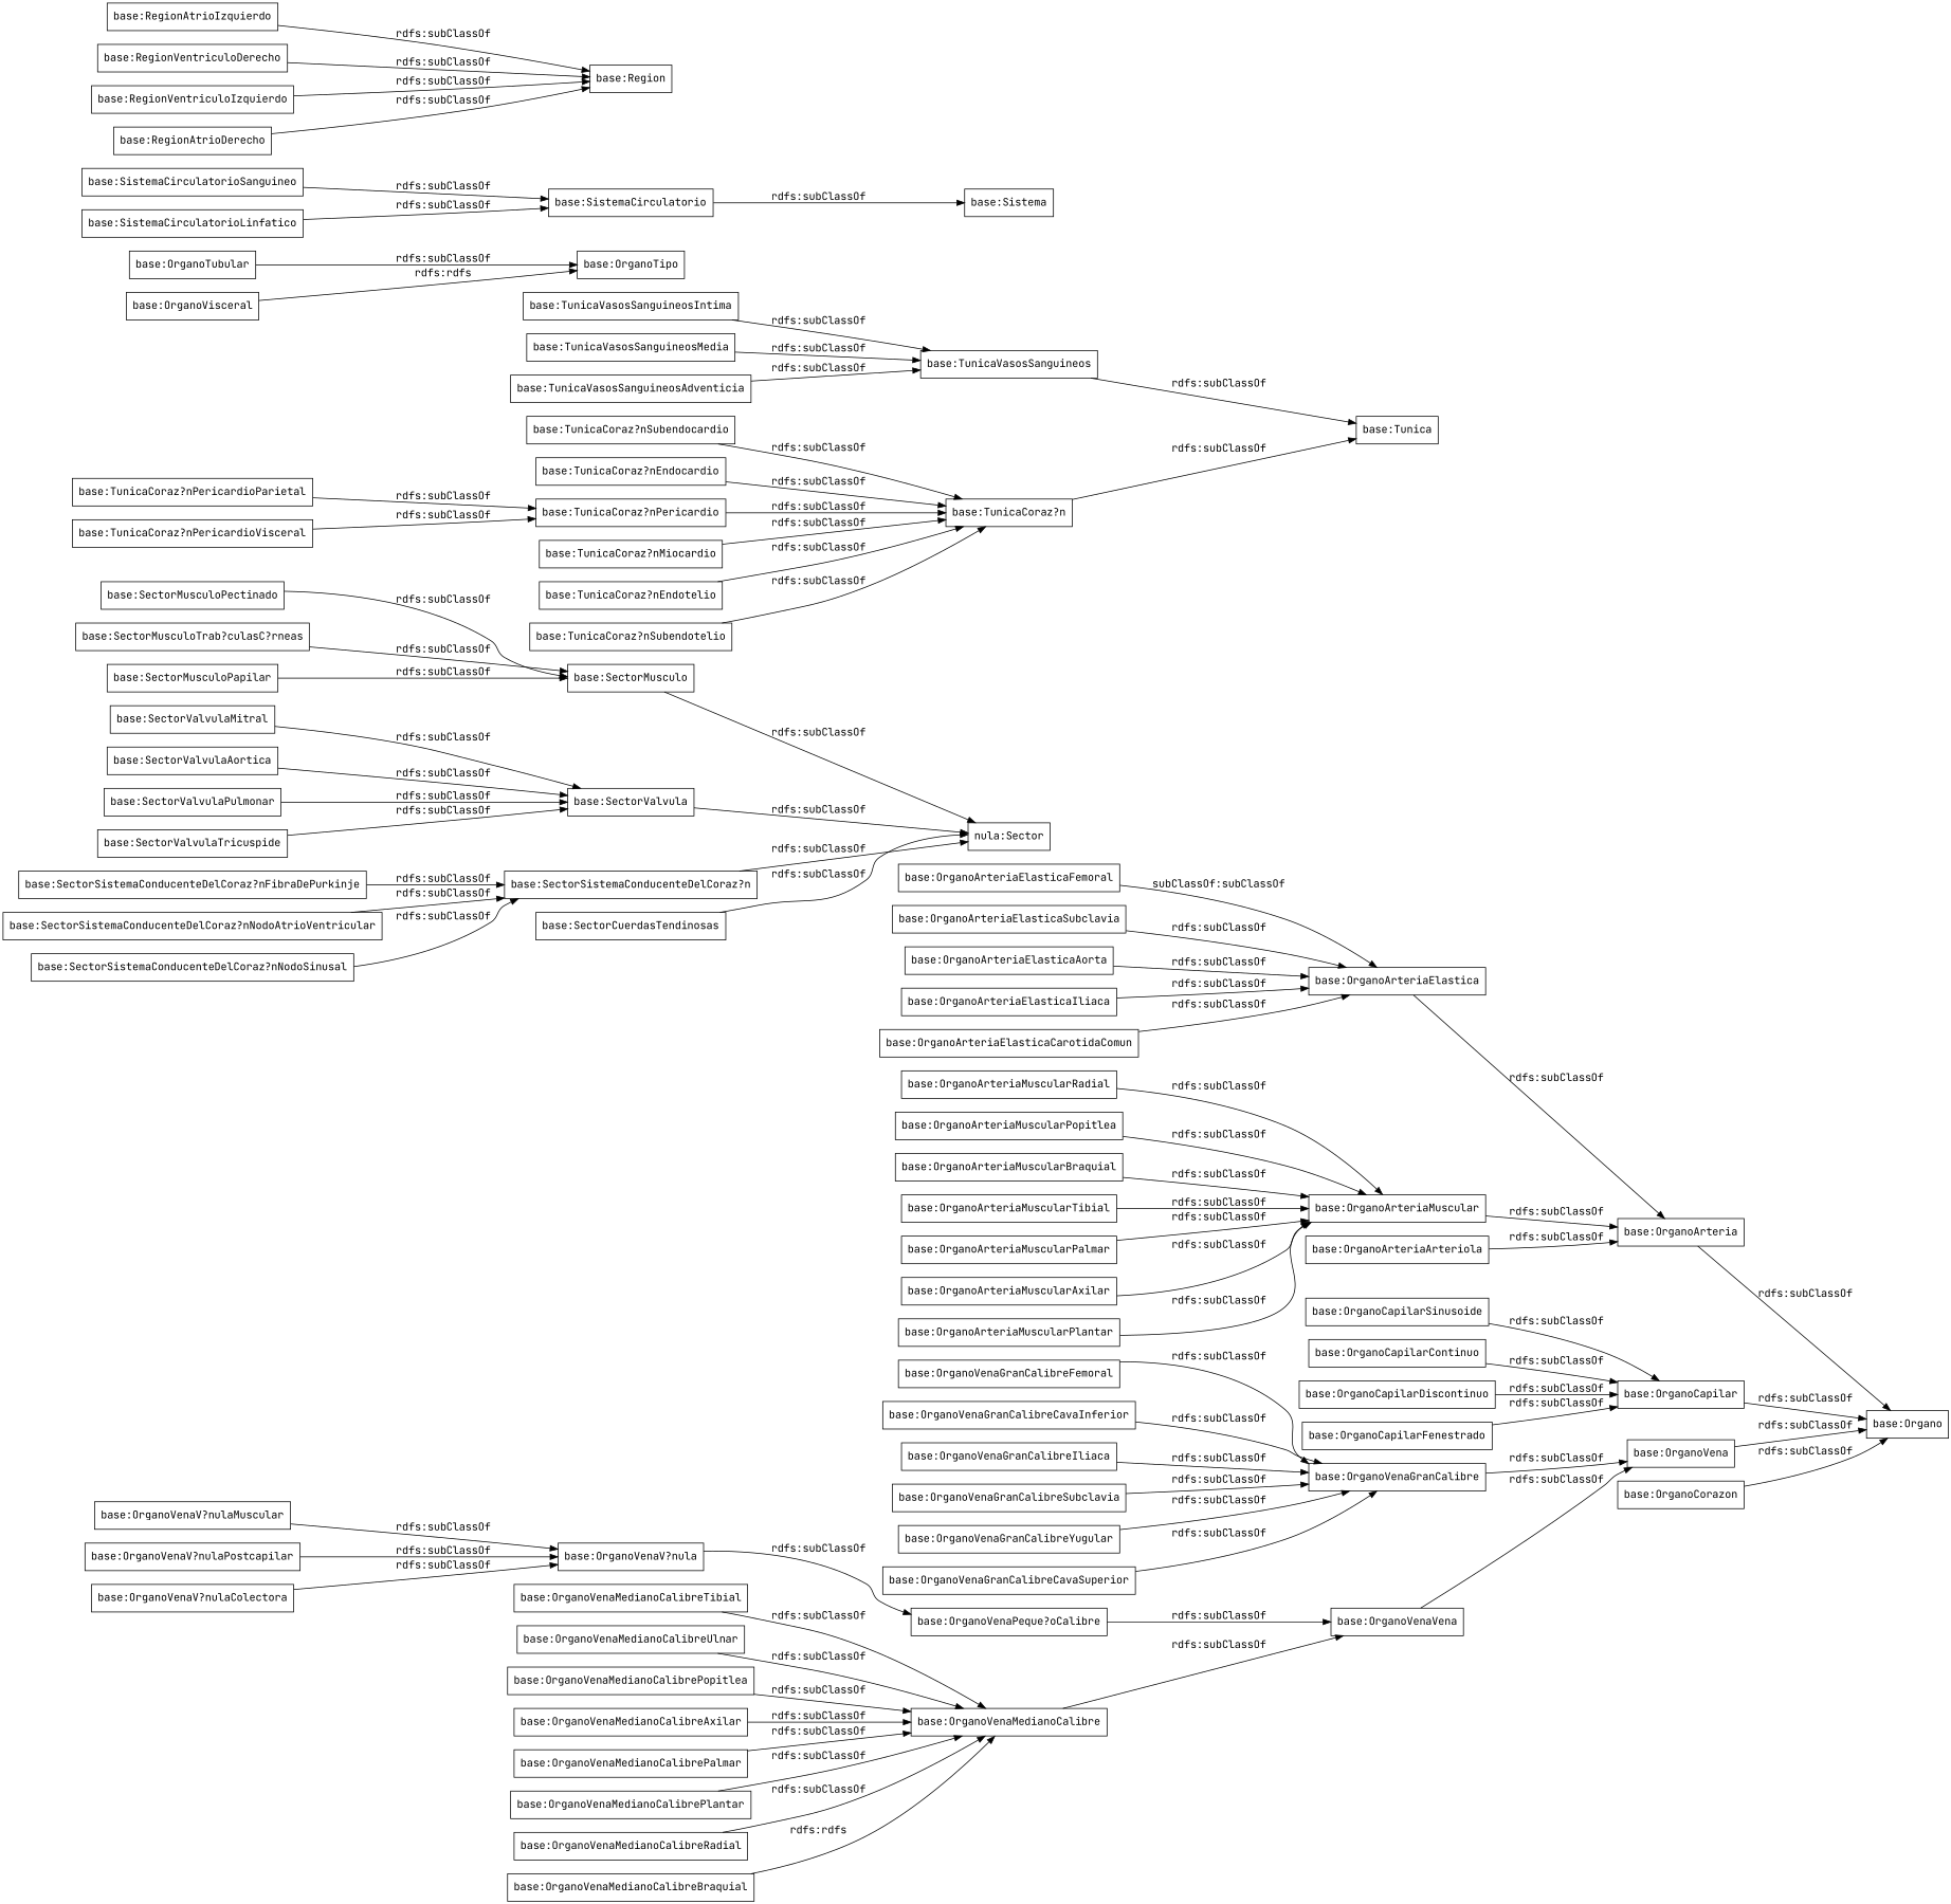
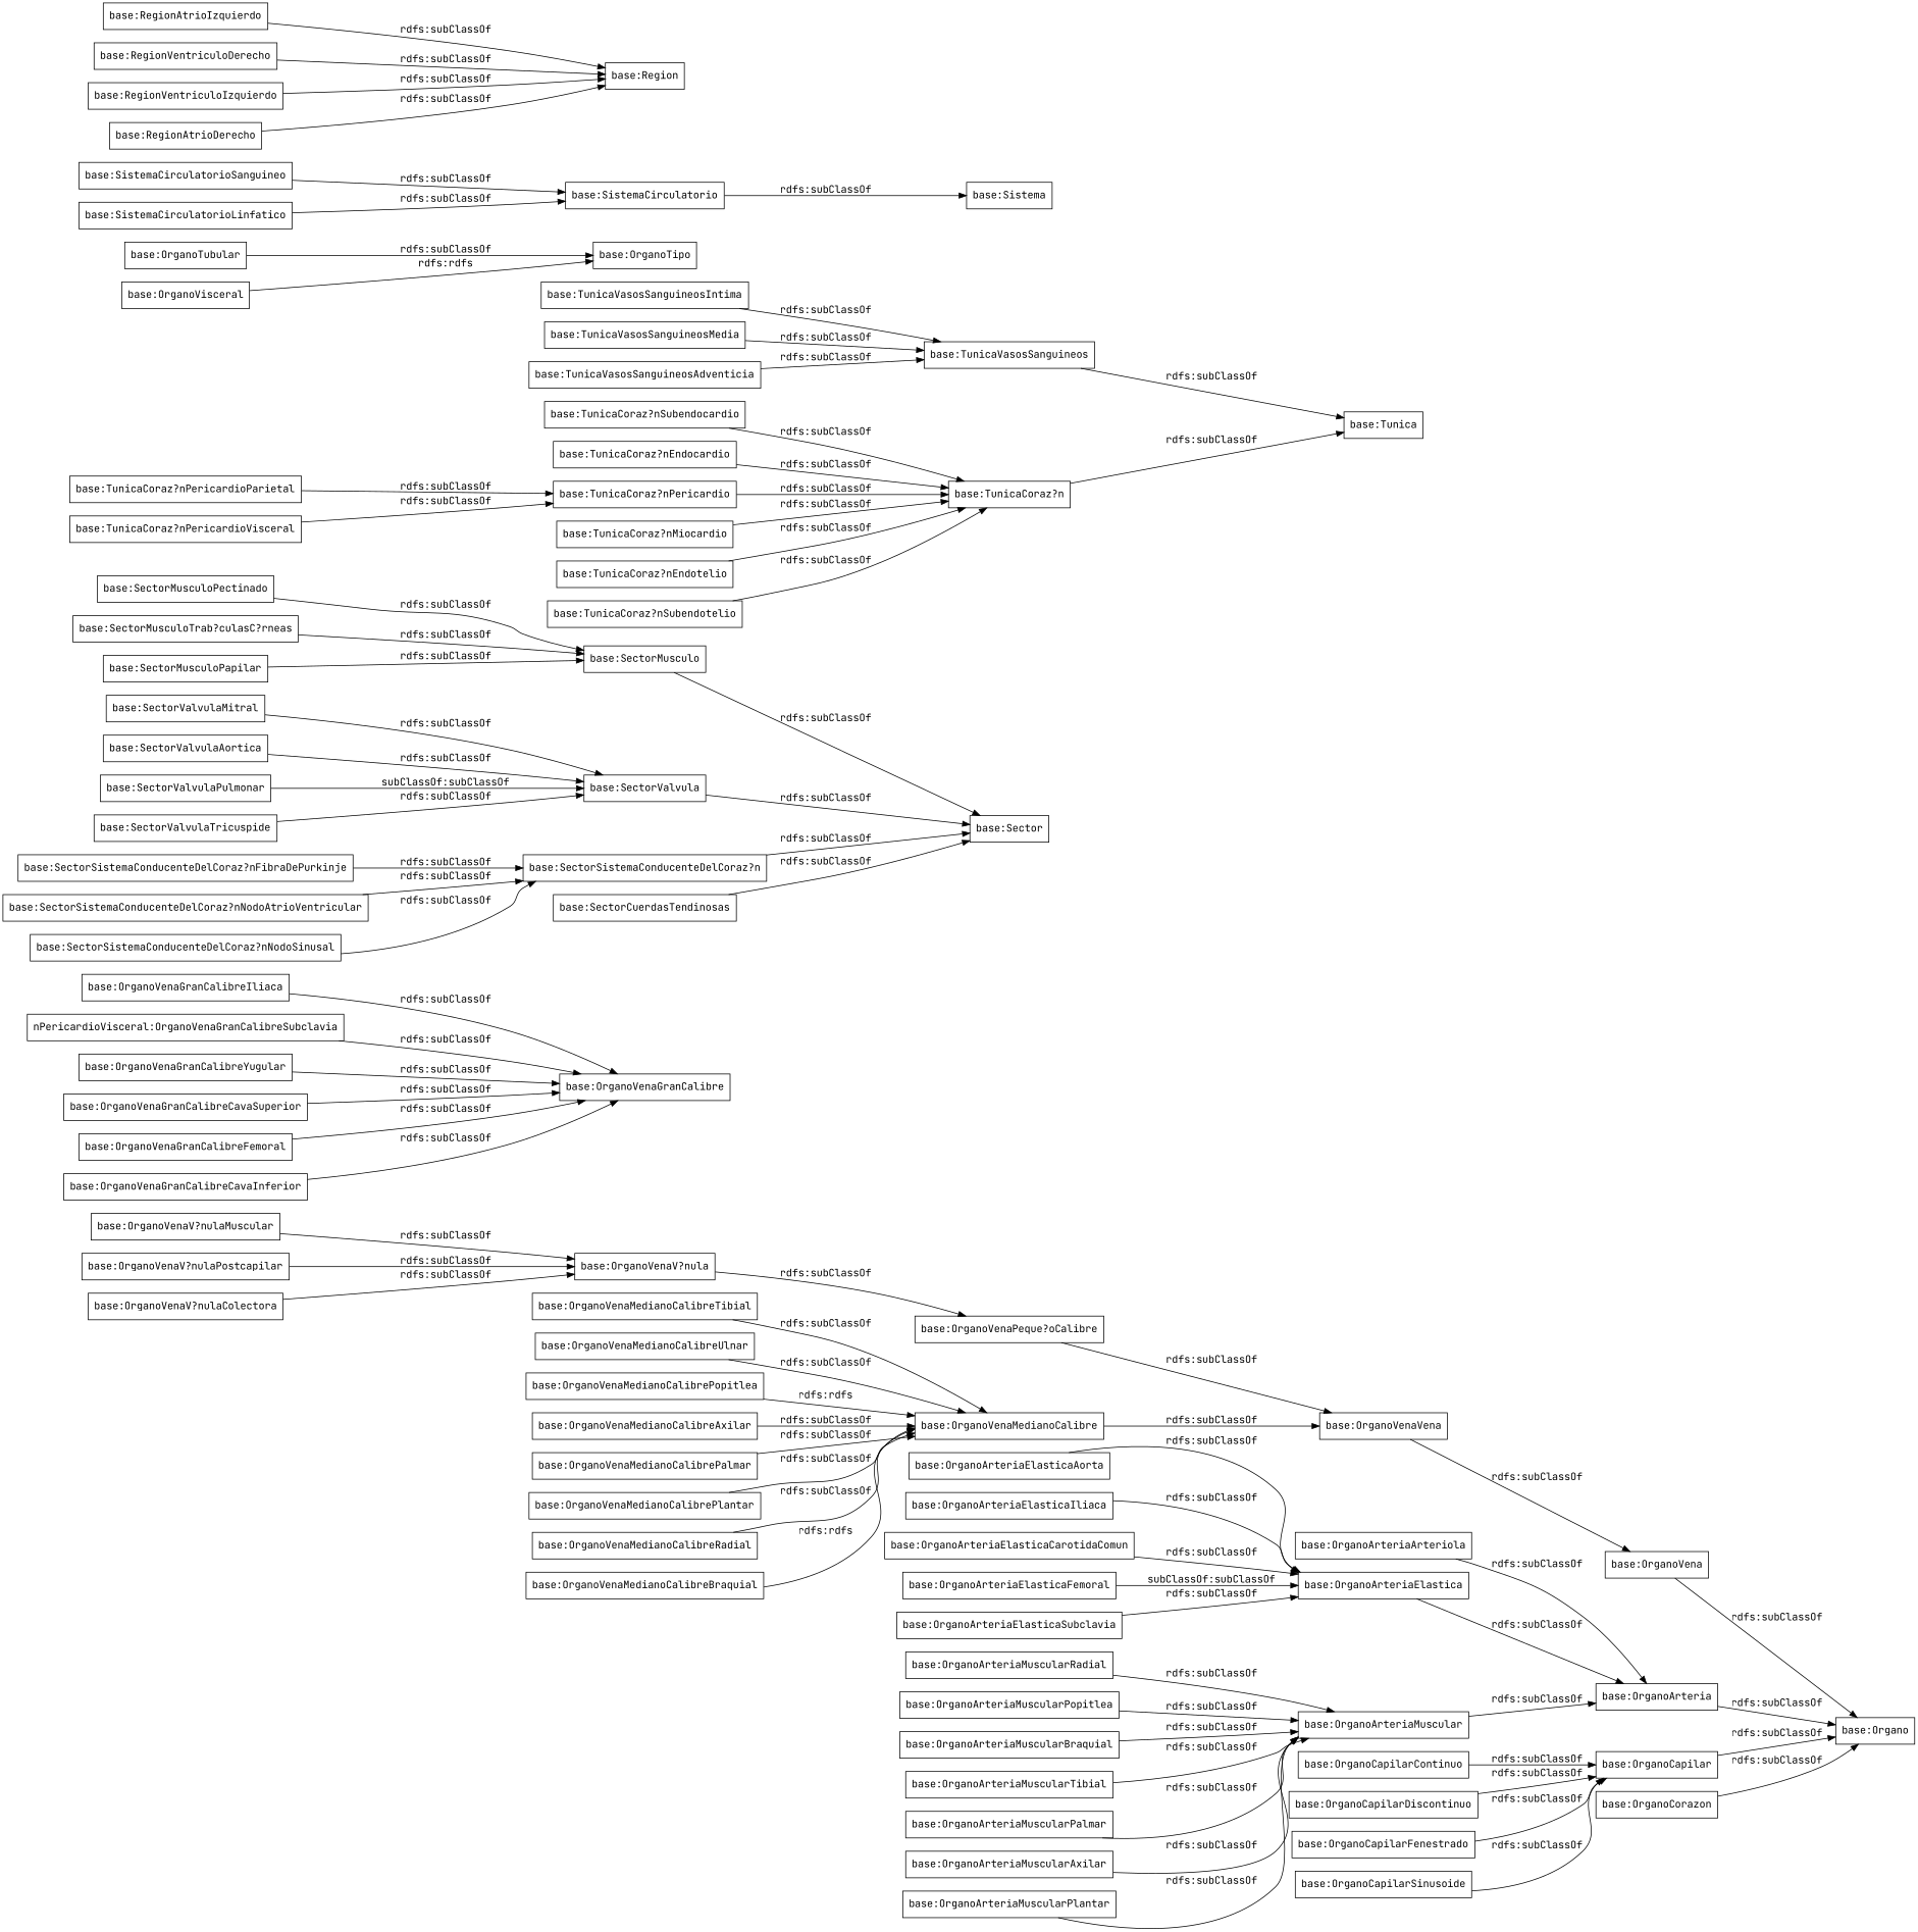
  digraph {
    fontname="JetBrains Mono"
    rankdir=LR
    node [color=black fontname="JetBrains Mono" shape=rectangle]
    edge [fontname="JetBrains Mono"]
    "base:OrganoVenaMedianoCalibreTibial"
    "base:OrganoVenaMedianoCalibre"
    "base:OrganoVenaVena"
    "base:OrganoVenaGranCalibreIliaca"
    "base:OrganoVenaGranCalibre"
    "base:OrganoVena"
    "base:SectorSistemaConducenteDelCoraz?nFibraDePurkinje"
    "base:SectorSistemaConducenteDelCoraz?n"
-   "base:Sector" [label="nula:Sector"]
+   "base:Sector"
    "base:OrganoVenaV?nula"
    "base:OrganoVenaPeque?oCalibre"
    "base:TunicaCoraz?nSubendocardio"
    "base:TunicaCoraz?n"
    "base:Tunica"
    "base:OrganoArteriaElasticaFemoral"
    "base:OrganoArteriaElastica"
    "base:OrganoArteria"
    "base:SectorMusculo"
    "base:TunicaCoraz?nEndotelio"
    "base:TunicaCoraz?nSubendotelio"
    "base:OrganoTubular"
    "base:OrganoTipo"
    "base:OrganoVenaMedianoCalibrePopitlea"
    "base:OrganoArteriaElasticaSubclavia"
    "base:TunicaCoraz?nEndocardio"
    "base:SistemaCirculatorioSanguineo"
    "base:SistemaCirculatorio"
    "base:Sistema"
    "base:OrganoArteriaElasticaAorta"
    "base:TunicaVasosSanguineosIntima"
    "base:TunicaVasosSanguineos"
    "base:SectorValvula"
    "base:OrganoArteriaArteriola"
    "base:Organo"
    "base:OrganoArteriaMuscularPlantar"
    "base:OrganoArteriaMuscular"
    "base:OrganoVenaMedianoCalibreAxilar"
    "base:OrganoVenaMedianoCalibrePalmar"
-   "base:OrganoVenaGranCalibreSubclavia"
+   "base:OrganoVenaGranCalibreSubclavia" [label="nPericardioVisceral:OrganoVenaGranCalibreSubclavia"]
    "base:OrganoArteriaMuscularRadial"
    "base:SectorValvulaPulmonar"
    "base:SectorSistemaConducenteDelCoraz?nNodoSinusal"
    "base:OrganoVenaV?nulaMuscular"
    "base:OrganoArteriaMuscularPopitlea"
    "base:OrganoCapilarContinuo"
    "base:OrganoCapilar"
    "base:SectorValvulaTricuspide"
    "base:OrganoVenaGranCalibreYugular"
    "base:OrganoVenaMedianoCalibrePlantar"
    "base:TunicaCoraz?nPericardioParietal"
    "base:TunicaCoraz?nPericardio"
    "base:OrganoArteriaMuscularBraquial"
    "base:OrganoVenaGranCalibreCavaSuperior"
    "base:OrganoVenaMedianoCalibreRadial"
    "base:OrganoCorazon"
    "base:TunicaCoraz?nMiocardio"
    "base:OrganoVenaV?nulaPostcapilar"
    "base:SectorMusculoTrab?culasC?rneas"
    "base:OrganoVenaV?nulaColectora"
    "base:TunicaVasosSanguineosMedia"
    "base:OrganoArteriaMuscularTibial"
    "base:OrganoVenaGranCalibreFemoral"
    "base:OrganoCapilarDiscontinuo"
    "base:OrganoVenaGranCalibreCavaInferior"
    "base:OrganoArteriaElasticaIliaca"
    "base:SectorSistemaConducenteDelCoraz?nNodoAtrioVentricular"
    "base:OrganoArteriaMuscularPalmar"
    "base:RegionAtrioIzquierdo"
    "base:Region"
    "base:OrganoCapilarFenestrado"
    "base:RegionVentriculoDerecho"
    "base:SectorCuerdasTendinosas"
    "base:OrganoArteriaMuscularAxilar"
    "base:TunicaCoraz?nPericardioVisceral"
    "base:SectorMusculoPapilar"
    "base:SectorMusculoPectinado"
    "base:TunicaVasosSanguineosAdventicia"
    "base:OrganoVenaMedianoCalibreBraquial"
    "base:RegionVentriculoIzquierdo"
    "base:SistemaCirculatorioLinfatico"
    "base:OrganoVisceral"
    "base:OrganoVenaMedianoCalibreUlnar"
    "base:OrganoArteriaElasticaCarotidaComun"
    "base:OrganoCapilarSinusoide"
    "base:SectorValvulaMitral"
    "base:RegionAtrioDerecho"
    "base:SectorValvulaAortica"
    "base:OrganoVenaMedianoCalibreTibial" -> "base:OrganoVenaMedianoCalibre" [label="rdfs:subClassOf"]
    "base:OrganoVenaMedianoCalibre" -> "base:OrganoVenaVena" [label="rdfs:subClassOf"]
    "base:OrganoVenaVena" -> "base:OrganoVena" [label="rdfs:subClassOf"]
    "base:OrganoVenaGranCalibreIliaca" -> "base:OrganoVenaGranCalibre" [label="rdfs:subClassOf"]
-   "base:OrganoVenaGranCalibre" -> "base:OrganoVena" [label="rdfs:subClassOf"]
    "base:OrganoVena" -> "base:Organo" [label="rdfs:subClassOf"]
    "base:SectorSistemaConducenteDelCoraz?nFibraDePurkinje" -> "base:SectorSistemaConducenteDelCoraz?n" [label="rdfs:subClassOf"]
    "base:SectorSistemaConducenteDelCoraz?n" -> "base:Sector" [label="rdfs:subClassOf"]
    "base:OrganoVenaV?nula" -> "base:OrganoVenaPeque?oCalibre" [label="rdfs:subClassOf"]
    "base:OrganoVenaPeque?oCalibre" -> "base:OrganoVenaVena" [label="rdfs:subClassOf"]
    "base:TunicaCoraz?nSubendocardio" -> "base:TunicaCoraz?n" [label="rdfs:subClassOf"]
    "base:TunicaCoraz?n" -> "base:Tunica" [label="rdfs:subClassOf"]
    "base:OrganoArteriaElasticaFemoral" -> "base:OrganoArteriaElastica" [label="subClassOf:subClassOf"]
    "base:OrganoArteriaElastica" -> "base:OrganoArteria" [label="rdfs:subClassOf"]
    "base:OrganoArteria" -> "base:Organo" [label="rdfs:subClassOf"]
    "base:SectorMusculo" -> "base:Sector" [label="rdfs:subClassOf"]
    "base:TunicaCoraz?nEndotelio" -> "base:TunicaCoraz?n" [label="rdfs:subClassOf"]
    "base:TunicaCoraz?nSubendotelio" -> "base:TunicaCoraz?n" [label="rdfs:subClassOf"]
    "base:OrganoTubular" -> "base:OrganoTipo" [label="rdfs:subClassOf"]
-   "base:OrganoVenaMedianoCalibrePopitlea" -> "base:OrganoVenaMedianoCalibre" [label="rdfs:subClassOf"]
+   "base:OrganoVenaMedianoCalibrePopitlea" -> "base:OrganoVenaMedianoCalibre" [label="rdfs:rdfs"]
    "base:OrganoArteriaElasticaSubclavia" -> "base:OrganoArteriaElastica" [label="rdfs:subClassOf"]
    "base:TunicaCoraz?nEndocardio" -> "base:TunicaCoraz?n" [label="rdfs:subClassOf"]
    "base:SistemaCirculatorioSanguineo" -> "base:SistemaCirculatorio" [label="rdfs:subClassOf"]
    "base:SistemaCirculatorio" -> "base:Sistema" [label="rdfs:subClassOf"]
    "base:OrganoArteriaElasticaAorta" -> "base:OrganoArteriaElastica" [label="rdfs:subClassOf"]
    "base:TunicaVasosSanguineosIntima" -> "base:TunicaVasosSanguineos" [label="rdfs:subClassOf"]
    "base:TunicaVasosSanguineos" -> "base:Tunica" [label="rdfs:subClassOf"]
    "base:SectorValvula" -> "base:Sector" [label="rdfs:subClassOf"]
    "base:OrganoArteriaArteriola" -> "base:OrganoArteria" [label="rdfs:subClassOf"]
    "base:OrganoArteriaMuscularPlantar" -> "base:OrganoArteriaMuscular" [label="rdfs:subClassOf"]
    "base:OrganoArteriaMuscular" -> "base:OrganoArteria" [label="rdfs:subClassOf"]
    "base:OrganoVenaMedianoCalibreAxilar" -> "base:OrganoVenaMedianoCalibre" [label="rdfs:subClassOf"]
    "base:OrganoVenaMedianoCalibrePalmar" -> "base:OrganoVenaMedianoCalibre" [label="rdfs:subClassOf"]
    "base:OrganoVenaGranCalibreSubclavia" -> "base:OrganoVenaGranCalibre" [label="rdfs:subClassOf"]
    "base:OrganoArteriaMuscularRadial" -> "base:OrganoArteriaMuscular" [label="rdfs:subClassOf"]
-   "base:SectorValvulaPulmonar" -> "base:SectorValvula" [label="rdfs:subClassOf"]
+   "base:SectorValvulaPulmonar" -> "base:SectorValvula" [label="subClassOf:subClassOf"]
    "base:SectorSistemaConducenteDelCoraz?nNodoSinusal" -> "base:SectorSistemaConducenteDelCoraz?n" [label="rdfs:subClassOf"]
    "base:OrganoVenaV?nulaMuscular" -> "base:OrganoVenaV?nula" [label="rdfs:subClassOf"]
    "base:OrganoArteriaMuscularPopitlea" -> "base:OrganoArteriaMuscular" [label="rdfs:subClassOf"]
    "base:OrganoCapilarContinuo" -> "base:OrganoCapilar" [label="rdfs:subClassOf"]
    "base:OrganoCapilar" -> "base:Organo" [label="rdfs:subClassOf"]
    "base:SectorValvulaTricuspide" -> "base:SectorValvula" [label="rdfs:subClassOf"]
    "base:OrganoVenaGranCalibreYugular" -> "base:OrganoVenaGranCalibre" [label="rdfs:subClassOf"]
    "base:OrganoVenaMedianoCalibrePlantar" -> "base:OrganoVenaMedianoCalibre" [label="rdfs:subClassOf"]
    "base:TunicaCoraz?nPericardioParietal" -> "base:TunicaCoraz?nPericardio" [label="rdfs:subClassOf"]
    "base:TunicaCoraz?nPericardio" -> "base:TunicaCoraz?n" [label="rdfs:subClassOf"]
    "base:OrganoArteriaMuscularBraquial" -> "base:OrganoArteriaMuscular" [label="rdfs:subClassOf"]
    "base:OrganoVenaGranCalibreCavaSuperior" -> "base:OrganoVenaGranCalibre" [label="rdfs:subClassOf"]
    "base:OrganoVenaMedianoCalibreRadial" -> "base:OrganoVenaMedianoCalibre" [label="rdfs:subClassOf"]
    "base:OrganoCorazon" -> "base:Organo" [label="rdfs:subClassOf"]
    "base:TunicaCoraz?nMiocardio" -> "base:TunicaCoraz?n" [label="rdfs:subClassOf"]
    "base:OrganoVenaV?nulaPostcapilar" -> "base:OrganoVenaV?nula" [label="rdfs:subClassOf"]
    "base:SectorMusculoTrab?culasC?rneas" -> "base:SectorMusculo" [label="rdfs:subClassOf"]
    "base:OrganoVenaV?nulaColectora" -> "base:OrganoVenaV?nula" [label="rdfs:subClassOf"]
    "base:TunicaVasosSanguineosMedia" -> "base:TunicaVasosSanguineos" [label="rdfs:subClassOf"]
    "base:OrganoArteriaMuscularTibial" -> "base:OrganoArteriaMuscular" [label="rdfs:subClassOf"]
    "base:OrganoVenaGranCalibreFemoral" -> "base:OrganoVenaGranCalibre" [label="rdfs:subClassOf"]
    "base:OrganoCapilarDiscontinuo" -> "base:OrganoCapilar" [label="rdfs:subClassOf"]
    "base:OrganoVenaGranCalibreCavaInferior" -> "base:OrganoVenaGranCalibre" [label="rdfs:subClassOf"]
    "base:OrganoArteriaElasticaIliaca" -> "base:OrganoArteriaElastica" [label="rdfs:subClassOf"]
    "base:SectorSistemaConducenteDelCoraz?nNodoAtrioVentricular" -> "base:SectorSistemaConducenteDelCoraz?n" [label="rdfs:subClassOf"]
    "base:OrganoArteriaMuscularPalmar" -> "base:OrganoArteriaMuscular" [label="rdfs:subClassOf"]
    "base:RegionAtrioIzquierdo" -> "base:Region" [label="rdfs:subClassOf"]
    "base:OrganoCapilarFenestrado" -> "base:OrganoCapilar" [label="rdfs:subClassOf"]
    "base:RegionVentriculoDerecho" -> "base:Region" [label="rdfs:subClassOf"]
    "base:SectorCuerdasTendinosas" -> "base:Sector" [label="rdfs:subClassOf"]
    "base:OrganoArteriaMuscularAxilar" -> "base:OrganoArteriaMuscular" [label="rdfs:subClassOf"]
    "base:TunicaCoraz?nPericardioVisceral" -> "base:TunicaCoraz?nPericardio" [label="rdfs:subClassOf"]
    "base:SectorMusculoPapilar" -> "base:SectorMusculo" [label="rdfs:subClassOf"]
    "base:SectorMusculoPectinado" -> "base:SectorMusculo" [label="rdfs:subClassOf"]
    "base:TunicaVasosSanguineosAdventicia" -> "base:TunicaVasosSanguineos" [label="rdfs:subClassOf"]
    "base:OrganoVenaMedianoCalibreBraquial" -> "base:OrganoVenaMedianoCalibre" [label="rdfs:rdfs"]
    "base:RegionVentriculoIzquierdo" -> "base:Region" [label="rdfs:subClassOf"]
    "base:SistemaCirculatorioLinfatico" -> "base:SistemaCirculatorio" [label="rdfs:subClassOf"]
    "base:OrganoVisceral" -> "base:OrganoTipo" [label="rdfs:rdfs"]
    "base:OrganoVenaMedianoCalibreUlnar" -> "base:OrganoVenaMedianoCalibre" [label="rdfs:subClassOf"]
    "base:OrganoArteriaElasticaCarotidaComun" -> "base:OrganoArteriaElastica" [label="rdfs:subClassOf"]
    "base:OrganoCapilarSinusoide" -> "base:OrganoCapilar" [label="rdfs:subClassOf"]
    "base:SectorValvulaMitral" -> "base:SectorValvula" [label="rdfs:subClassOf"]
    "base:RegionAtrioDerecho" -> "base:Region" [label="rdfs:subClassOf"]
    "base:SectorValvulaAortica" -> "base:SectorValvula" [label="rdfs:subClassOf"]
  }
